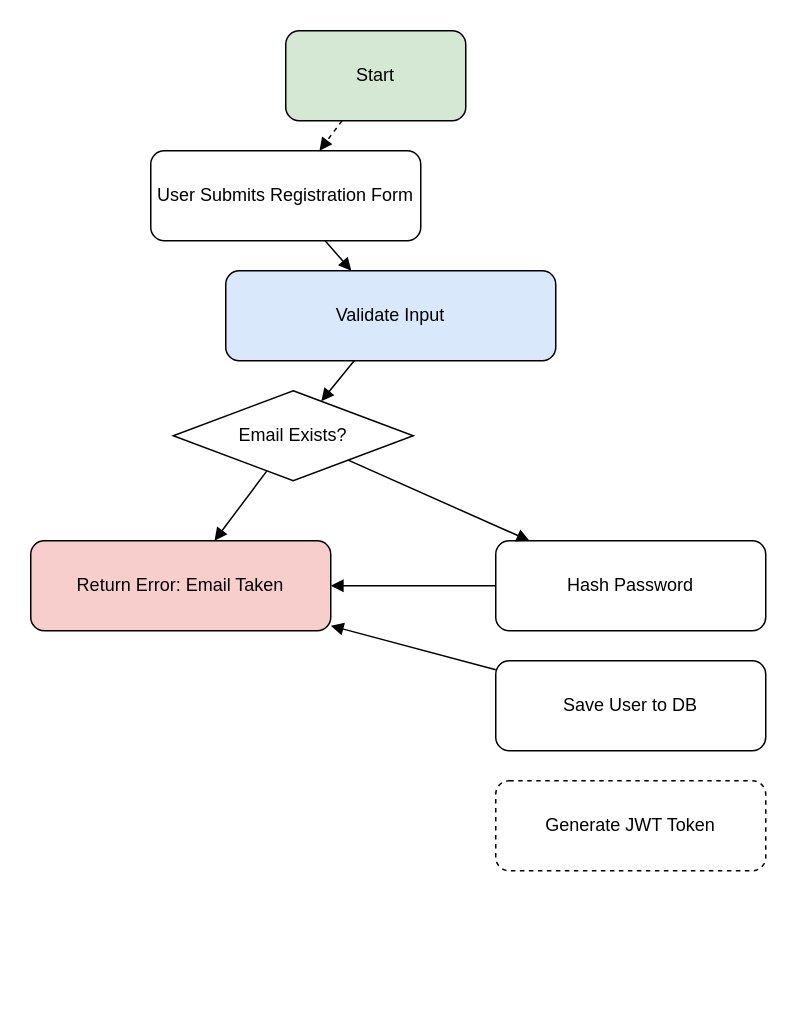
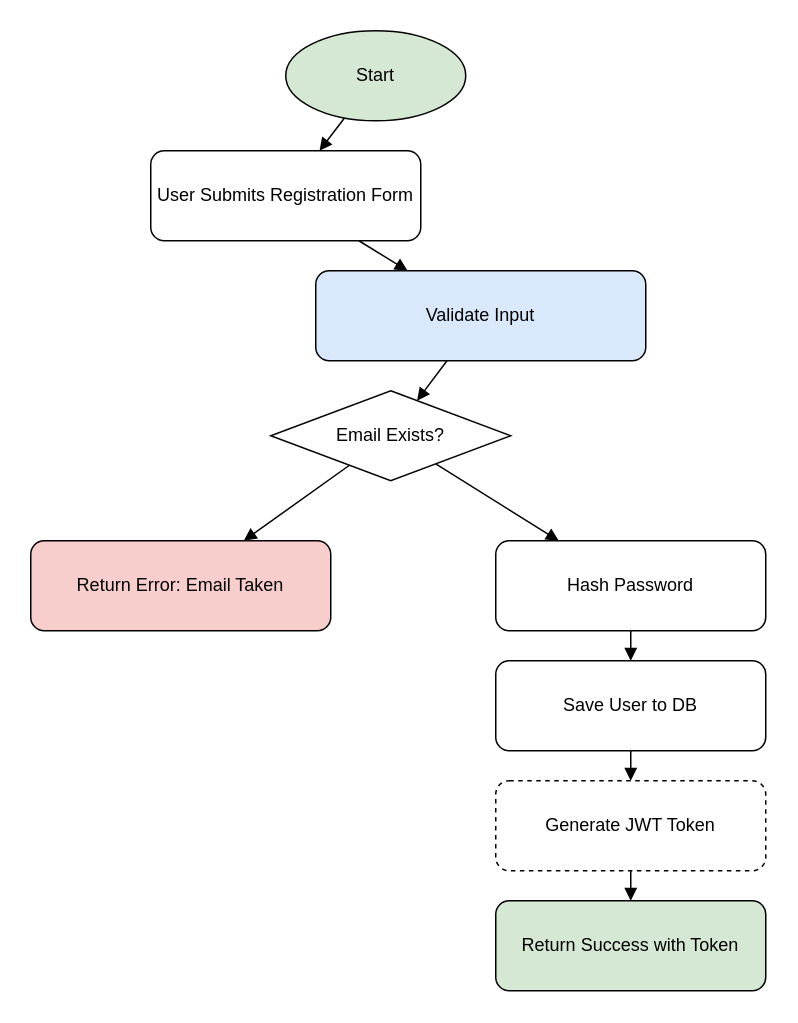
  <mxCell id="0" />
  <mxCell id="1" parent="0" />
- <mxCell id="2" value="Start" style="whiteSpace=wrap;html=1;fillColor=#d5e8d4;rounded=1;" vertex="1" parent="1"><mxGeometry x="190" y="20" width="120" height="60" as="geometry" /></mxCell>
+ <mxCell id="2" value="Start" style="ellipse;whiteSpace=wrap;html=1;fillColor=#d5e8d4;" vertex="1" parent="1"><mxGeometry x="190" y="20" width="120" height="60" as="geometry" /></mxCell>
  <mxCell id="3" value="User Submits Registration Form" style="rounded=1;whiteSpace=wrap;html=1;" vertex="1" parent="1"><mxGeometry x="100" y="100" width="180" height="60" as="geometry" /></mxCell>
- <mxCell id="4" value="Validate Input" style="rounded=1;whiteSpace=wrap;html=1;fillColor=#dae8fc;" vertex="1" parent="1"><mxGeometry x="150" y="180" width="220" height="60" as="geometry" /></mxCell>
- <mxCell id="5" value="Email Exists?" style="rhombus;whiteSpace=wrap;html=1;" vertex="1" parent="1"><mxGeometry x="115" y="260" width="160" height="60" as="geometry" /></mxCell>
+ <mxCell id="4" value="Validate Input" style="rounded=1;whiteSpace=wrap;html=1;fillColor=#dae8fc;" vertex="1" parent="1"><mxGeometry x="210" y="180" width="220" height="60" as="geometry" /></mxCell>
+ <mxCell id="5" value="Email Exists?" style="rhombus;whiteSpace=wrap;html=1;" vertex="1" parent="1"><mxGeometry x="180" y="260" width="160" height="60" as="geometry" /></mxCell>
  <mxCell id="6" value="Return Error: Email Taken" style="rounded=1;whiteSpace=wrap;html=1;fillColor=#f8cecc;" vertex="1" parent="1"><mxGeometry x="20" y="360" width="200" height="60" as="geometry" /></mxCell>
  <mxCell id="7" value="Hash Password" style="rounded=1;whiteSpace=wrap;html=1;" vertex="1" parent="1"><mxGeometry x="330" y="360" width="180" height="60" as="geometry" /></mxCell>
  <mxCell id="8" value="Save User to DB" style="rounded=1;whiteSpace=wrap;html=1;" vertex="1" parent="1"><mxGeometry x="330" y="440" width="180" height="60" as="geometry" /></mxCell>
  <mxCell id="9" value="Generate JWT Token" style="rounded=1;whiteSpace=wrap;html=1;dashed=1;" vertex="1" parent="1"><mxGeometry x="330" y="520" width="180" height="60" as="geometry" /></mxCell>
- <mxCell id="11" style="endArrow=block;dashed=1;" edge="1" parent="1" source="2" target="3"><mxGeometry relative="1" as="geometry" /></mxCell>
+ <mxCell id="10" value="Return Success with Token" style="rounded=1;whiteSpace=wrap;html=1;fillColor=#d5e8d4;" vertex="1" parent="1"><mxGeometry x="330" y="600" width="180" height="60" as="geometry" /></mxCell>
+ <mxCell id="11" style="endArrow=block;" edge="1" parent="1" source="2" target="3"><mxGeometry relative="1" as="geometry" /></mxCell>
  <mxCell id="12" style="endArrow=block;" edge="1" parent="1" source="3" target="4"><mxGeometry relative="1" as="geometry" /></mxCell>
  <mxCell id="13" style="endArrow=block;" edge="1" parent="1" source="4" target="5"><mxGeometry relative="1" as="geometry" /></mxCell>
  <mxCell id="14" style="endArrow=block;" edge="1" parent="1" source="5" target="6"><mxGeometry relative="1" as="geometry"><mxPoint x="120" y="340" as="targetPoint" /></mxGeometry></mxCell>
  <mxCell id="15" style="endArrow=block;" edge="1" parent="1" source="5" target="7"><mxGeometry relative="1" as="geometry"><mxPoint x="370" y="340" as="targetPoint" /></mxGeometry></mxCell>
- <mxCell id="16" style="endArrow=block;" edge="1" parent="1" source="7" target="6"><mxGeometry relative="1" as="geometry" /></mxCell>
- <mxCell id="17" style="endArrow=block;" edge="1" parent="1" source="8" target="6"><mxGeometry relative="1" as="geometry" /></mxCell>
+ <mxCell id="16" style="endArrow=block;" edge="1" parent="1" source="7" target="8"><mxGeometry relative="1" as="geometry" /></mxCell>
+ <mxCell id="17" style="endArrow=block;" edge="1" parent="1" source="8" target="9"><mxGeometry relative="1" as="geometry" /></mxCell>
+ <mxCell id="18" style="endArrow=block;" edge="1" parent="1" source="9" target="10"><mxGeometry relative="1" as="geometry" /></mxCell>
